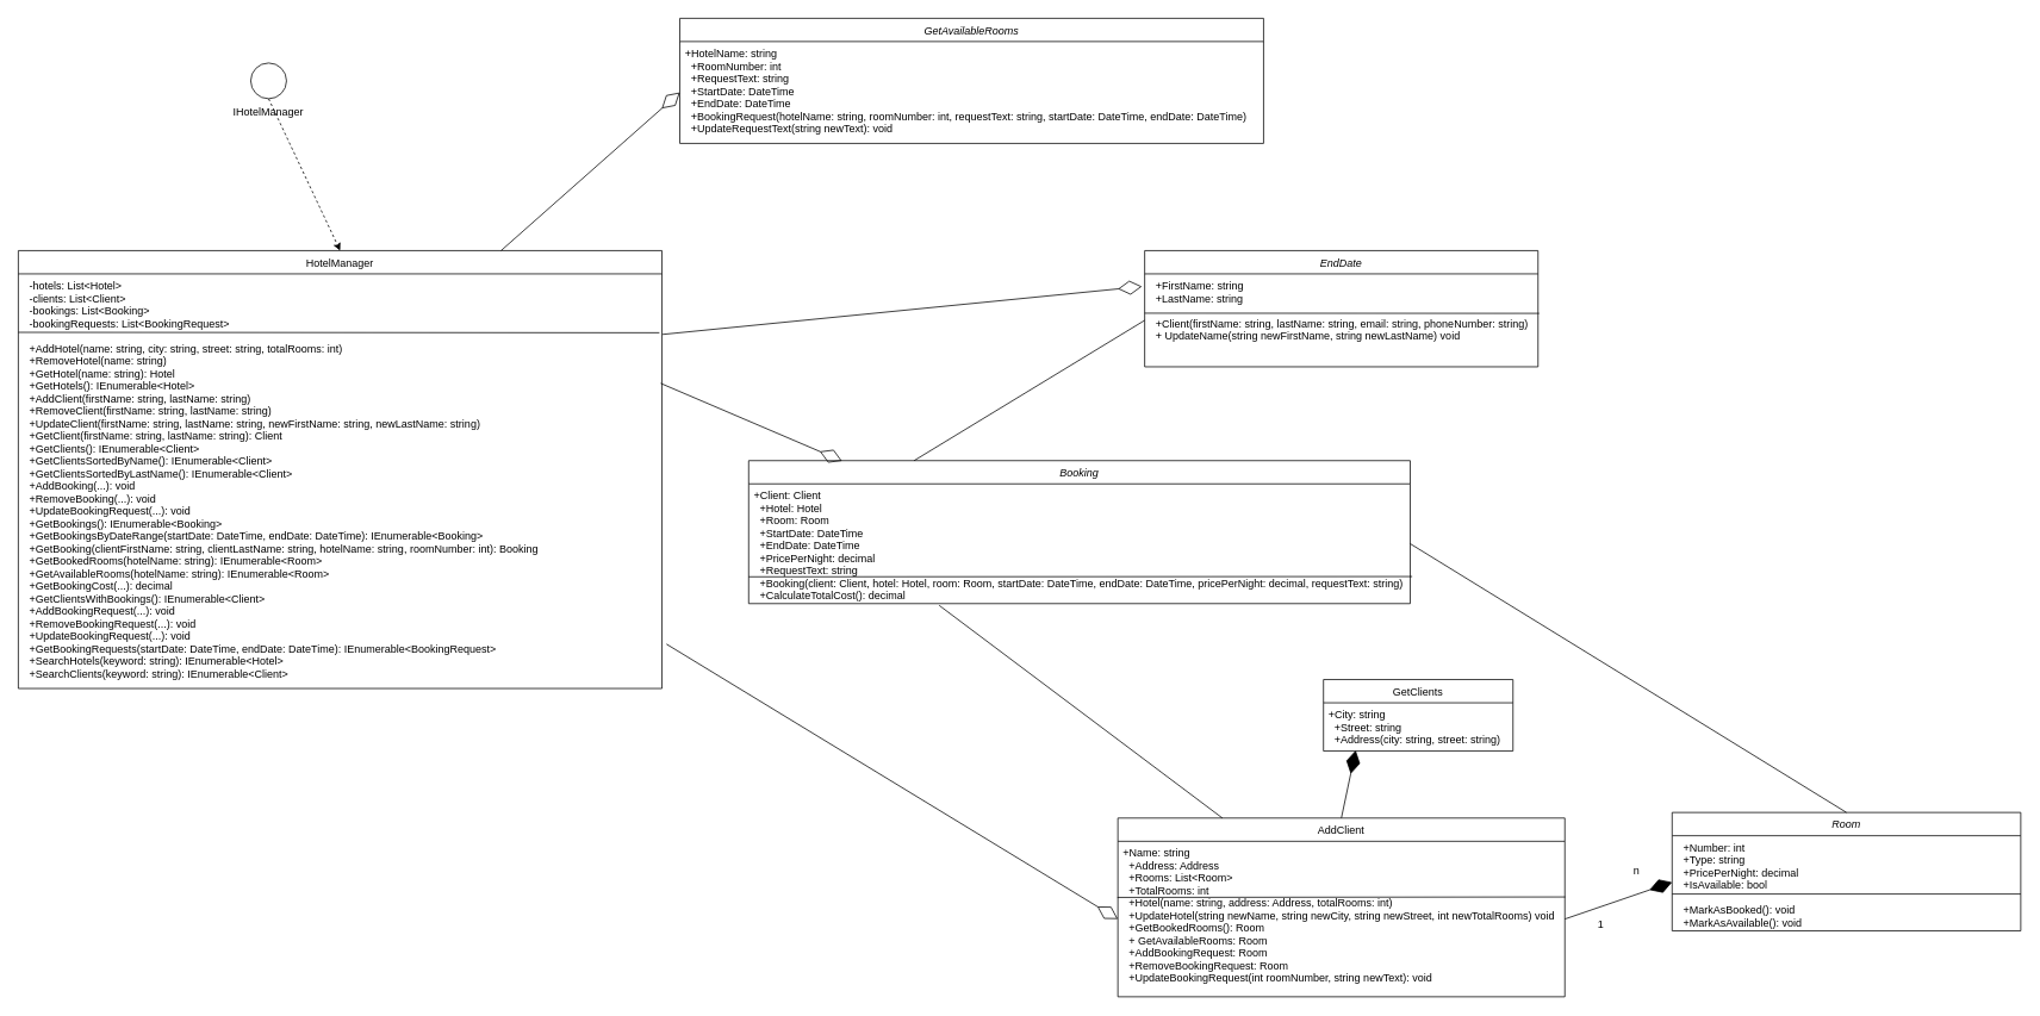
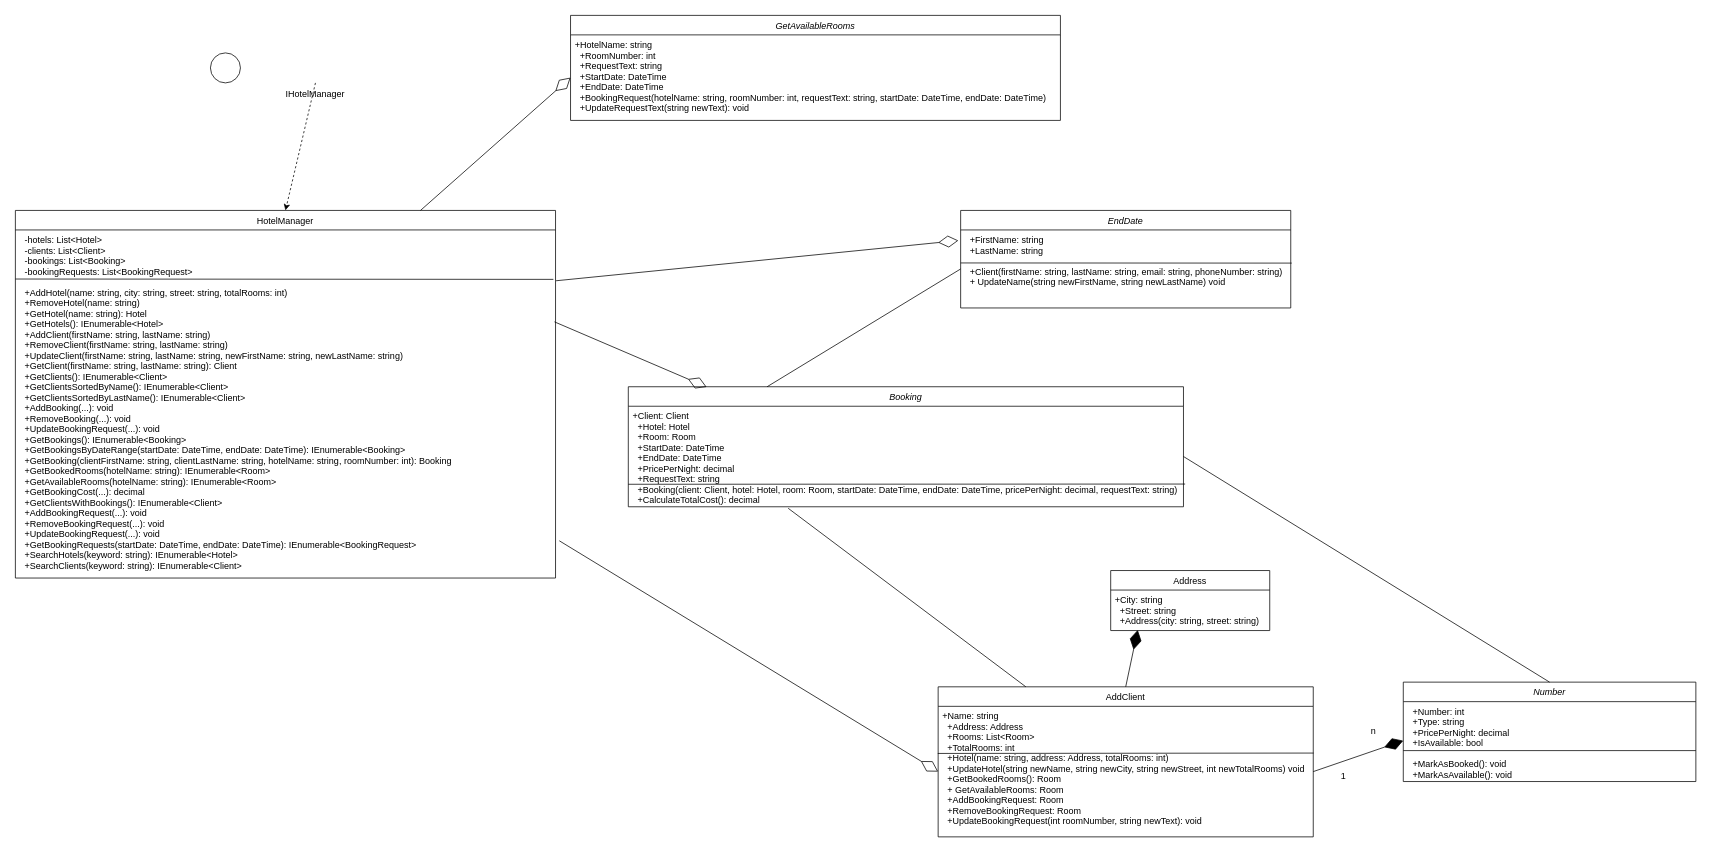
  <mxCell id="0" />
  <mxCell id="1" parent="0" />
- <mxCell id="2" value="Room" style="swimlane;fontStyle=2;align=center;verticalAlign=top;childLayout=stackLayout;horizontal=1;startSize=26;horizontalStack=0;resizeParent=1;resizeLast=0;collapsible=1;marginBottom=0;rounded=0;shadow=0;strokeWidth=1;" parent="1" vertex="1"><mxGeometry x="1870" y="908.75" width="390" height="132.5" as="geometry"><mxRectangle x="230" y="140" width="160" height="26" as="alternateBounds" /></mxGeometry></mxCell>
+ <mxCell id="2" value="Number" style="swimlane;fontStyle=2;align=center;verticalAlign=top;childLayout=stackLayout;horizontal=1;startSize=26;horizontalStack=0;resizeParent=1;resizeLast=0;collapsible=1;marginBottom=0;rounded=0;shadow=0;strokeWidth=1;" parent="1" vertex="1"><mxGeometry x="1870" y="908.75" width="390" height="132.5" as="geometry"><mxRectangle x="230" y="140" width="160" height="26" as="alternateBounds" /></mxGeometry></mxCell>
  <mxCell id="3" value="  +Number: int&#10;  +Type: string&#10;  +PricePerNight: decimal&#10;  +IsAvailable: bool&#10;&#10;  +MarkAsBooked(): void&#10;  +MarkAsAvailable(): void" style="text;align=left;verticalAlign=top;spacingLeft=4;spacingRight=4;overflow=hidden;rotatable=0;points=[[0,0.5],[1,0.5]];portConstraint=eastwest;" parent="2" vertex="1"><mxGeometry y="26" width="390" height="104" as="geometry" /></mxCell>
  <mxCell id="4" value="" style="endArrow=none;html=1;rounded=0;exitX=1.003;exitY=0.774;exitDx=0;exitDy=0;exitPerimeter=0;" parent="2" edge="1"><mxGeometry width="50" height="50" relative="1" as="geometry"><mxPoint x="390" y="91.25" as="sourcePoint" /><mxPoint y="91.25" as="targetPoint" /></mxGeometry></mxCell>
  <mxCell id="5" value="HotelManager" style="swimlane;fontStyle=0;align=center;verticalAlign=top;childLayout=stackLayout;horizontal=1;startSize=26;horizontalStack=0;resizeParent=1;resizeLast=0;collapsible=1;marginBottom=0;rounded=0;shadow=0;strokeWidth=1;" parent="1" vertex="1"><mxGeometry x="20" y="280" width="720" height="490" as="geometry"><mxRectangle x="130" y="380" width="160" height="26" as="alternateBounds" /></mxGeometry></mxCell>
  <mxCell id="6" value="  -hotels: List&lt;Hotel&gt;&#10;  -clients: List&lt;Client&gt;&#10;  -bookings: List&lt;Booking&gt;&#10;  -bookingRequests: List&lt;BookingRequest&gt;&#10;&#10;  +AddHotel(name: string, city: string, street: string, totalRooms: int)&#10;  +RemoveHotel(name: string)&#10;  +GetHotel(name: string): Hotel&#10;  +GetHotels(): IEnumerable&lt;Hotel&gt;&#10;  +AddClient(firstName: string, lastName: string)&#10;  +RemoveClient(firstName: string, lastName: string)&#10;  +UpdateClient(firstName: string, lastName: string, newFirstName: string, newLastName: string)&#10;  +GetClient(firstName: string, lastName: string): Client&#10;  +GetClients(): IEnumerable&lt;Client&gt;&#10;  +GetClientsSortedByName(): IEnumerable&lt;Client&gt;&#10;  +GetClientsSortedByLastName(): IEnumerable&lt;Client&gt;&#10;  +AddBooking(...): void&#10;  +RemoveBooking(...): void&#10;  +UpdateBookingRequest(...): void&#10;  +GetBookings(): IEnumerable&lt;Booking&gt;&#10;  +GetBookingsByDateRange(startDate: DateTime, endDate: DateTime): IEnumerable&lt;Booking&gt;&#10;  +GetBooking(clientFirstName: string, clientLastName: string, hotelName: string, roomNumber: int): Booking&#10;  +GetBookedRooms(hotelName: string): IEnumerable&lt;Room&gt;&#10;  +GetAvailableRooms(hotelName: string): IEnumerable&lt;Room&gt;&#10;  +GetBookingCost(...): decimal&#10;  +GetClientsWithBookings(): IEnumerable&lt;Client&gt;&#10;  +AddBookingRequest(...): void&#10;  +RemoveBookingRequest(...): void&#10;  +UpdateBookingRequest(...): void&#10;  +GetBookingRequests(startDate: DateTime, endDate: DateTime): IEnumerable&lt;BookingRequest&gt;&#10;  +SearchHotels(keyword: string): IEnumerable&lt;Hotel&gt;&#10;  +SearchClients(keyword: string): IEnumerable&lt;Client&gt;" style="text;align=left;verticalAlign=top;spacingLeft=4;spacingRight=4;overflow=hidden;rotatable=0;points=[[0,0.5],[1,0.5]];portConstraint=eastwest;" parent="5" vertex="1"><mxGeometry y="26" width="720" height="464" as="geometry" /></mxCell>
  <mxCell id="7" value="" style="endArrow=none;html=1;rounded=0;exitX=0.996;exitY=0.142;exitDx=0;exitDy=0;exitPerimeter=0;entryX=0;entryY=0.141;entryDx=0;entryDy=0;entryPerimeter=0;" parent="5" source="6" target="6" edge="1"><mxGeometry width="50" height="50" relative="1" as="geometry"><mxPoint x="470" y="230" as="sourcePoint" /><mxPoint x="520" y="180" as="targetPoint" /></mxGeometry></mxCell>
  <mxCell id="8" value="AddClient" style="swimlane;fontStyle=0;align=center;verticalAlign=top;childLayout=stackLayout;horizontal=1;startSize=26;horizontalStack=0;resizeParent=1;resizeLast=0;collapsible=1;marginBottom=0;rounded=0;shadow=0;strokeWidth=1;" parent="1" vertex="1"><mxGeometry x="1250" y="915" width="500" height="200" as="geometry"><mxRectangle x="340" y="380" width="170" height="26" as="alternateBounds" /></mxGeometry></mxCell>
  <mxCell id="9" value="" style="endArrow=none;html=1;rounded=0;exitX=1.001;exitY=0.358;exitDx=0;exitDy=0;exitPerimeter=0;entryX=-0.001;entryY=0.361;entryDx=0;entryDy=0;entryPerimeter=0;" parent="8" source="10" target="10" edge="1"><mxGeometry width="50" height="50" relative="1" as="geometry"><mxPoint x="656" y="89.41" as="sourcePoint" /><mxPoint x="-86" y="89.41" as="targetPoint" /></mxGeometry></mxCell>
  <mxCell id="10" value="+Name: string&#10;  +Address: Address&#10;  +Rooms: List&lt;Room&gt;&#10;  +TotalRooms: int&#10;  +Hotel(name: string, address: Address, totalRooms: int)&#10;  +UpdateHotel(string newName, string newCity, string newStreet, int newTotalRooms) void&#10;  +GetBookedRooms(): Room&#10;  + GetAvailableRooms: Room&#10;  +AddBookingRequest: Room&#10;  +RemoveBookingRequest: Room&#10;  +UpdateBookingRequest(int roomNumber, string newText): void" style="text;align=left;verticalAlign=top;spacingLeft=4;spacingRight=4;overflow=hidden;rotatable=0;points=[[0,0.5],[1,0.5]];portConstraint=eastwest;" parent="8" vertex="1"><mxGeometry y="26" width="500" height="174" as="geometry" /></mxCell>
- <mxCell id="11" value="GetClients" style="swimlane;fontStyle=0;align=center;verticalAlign=top;childLayout=stackLayout;horizontal=1;startSize=26;horizontalStack=0;resizeParent=1;resizeLast=0;collapsible=1;marginBottom=0;rounded=0;shadow=0;strokeWidth=1;" parent="1" vertex="1"><mxGeometry x="1480" y="760" width="212" height="80" as="geometry"><mxRectangle x="550" y="140" width="160" height="26" as="alternateBounds" /></mxGeometry></mxCell>
+ <mxCell id="11" value="Address" style="swimlane;fontStyle=0;align=center;verticalAlign=top;childLayout=stackLayout;horizontal=1;startSize=26;horizontalStack=0;resizeParent=1;resizeLast=0;collapsible=1;marginBottom=0;rounded=0;shadow=0;strokeWidth=1;" parent="1" vertex="1"><mxGeometry x="1480" y="760" width="212" height="80" as="geometry"><mxRectangle x="550" y="140" width="160" height="26" as="alternateBounds" /></mxGeometry></mxCell>
  <mxCell id="12" value="+City: string&#10;  +Street: string&#10;  +Address(city: string, street: string)" style="text;align=left;verticalAlign=top;spacingLeft=4;spacingRight=4;overflow=hidden;rotatable=0;points=[[0,0.5],[1,0.5]];portConstraint=eastwest;" parent="11" vertex="1"><mxGeometry y="26" width="212" height="54" as="geometry" /></mxCell>
  <mxCell id="13" value="EndDate" style="swimlane;fontStyle=2;align=center;verticalAlign=top;childLayout=stackLayout;horizontal=1;startSize=26;horizontalStack=0;resizeParent=1;resizeLast=0;collapsible=1;marginBottom=0;rounded=0;shadow=0;strokeWidth=1;" parent="1" vertex="1"><mxGeometry x="1280" y="280" width="440" height="130" as="geometry"><mxRectangle x="230" y="140" width="160" height="26" as="alternateBounds" /></mxGeometry></mxCell>
  <mxCell id="14" value="" style="endArrow=none;html=1;rounded=0;exitX=1.003;exitY=0.425;exitDx=0;exitDy=0;exitPerimeter=0;entryX=0;entryY=0.141;entryDx=0;entryDy=0;entryPerimeter=0;" parent="13" source="15" edge="1"><mxGeometry width="50" height="50" relative="1" as="geometry"><mxPoint x="742" y="70" as="sourcePoint" /><mxPoint y="70" as="targetPoint" /></mxGeometry></mxCell>
  <mxCell id="15" value="  +FirstName: string &#10;  +LastName: string &#10;&#10;  +Client(firstName: string, lastName: string, email: string, phoneNumber: string) &#10;  + UpdateName(string newFirstName, string newLastName) void" style="text;align=left;verticalAlign=top;spacingLeft=4;spacingRight=4;overflow=hidden;rotatable=0;points=[[0,0.5],[1,0.5]];portConstraint=eastwest;" parent="13" vertex="1"><mxGeometry y="26" width="440" height="104" as="geometry" /></mxCell>
  <mxCell id="16" value="GetAvailableRooms" style="swimlane;fontStyle=2;align=center;verticalAlign=top;childLayout=stackLayout;horizontal=1;startSize=26;horizontalStack=0;resizeParent=1;resizeLast=0;collapsible=1;marginBottom=0;rounded=0;shadow=0;strokeWidth=1;" parent="1" vertex="1"><mxGeometry x="760" y="20" width="653" height="140" as="geometry"><mxRectangle x="230" y="140" width="160" height="26" as="alternateBounds" /></mxGeometry></mxCell>
  <mxCell id="17" value="+HotelName: string&#10;  +RoomNumber: int&#10;  +RequestText: string&#10;  +StartDate: DateTime&#10;  +EndDate: DateTime&#10;  +BookingRequest(hotelName: string, roomNumber: int, requestText: string, startDate: DateTime, endDate: DateTime)&#10;  +UpdateRequestText(string newText): void" style="text;align=left;verticalAlign=top;spacingLeft=4;spacingRight=4;overflow=hidden;rotatable=0;points=[[0,0.5],[1,0.5]];portConstraint=eastwest;" parent="16" vertex="1"><mxGeometry y="26" width="653" height="114" as="geometry" /></mxCell>
  <mxCell id="18" value="Booking" style="swimlane;fontStyle=2;align=center;verticalAlign=top;childLayout=stackLayout;horizontal=1;startSize=26;horizontalStack=0;resizeParent=1;resizeLast=0;collapsible=1;marginBottom=0;rounded=0;shadow=0;strokeWidth=1;" parent="1" vertex="1"><mxGeometry x="837" y="515" width="740" height="160" as="geometry"><mxRectangle x="230" y="140" width="160" height="26" as="alternateBounds" /></mxGeometry></mxCell>
  <mxCell id="19" value="+Client: Client&#10;  +Hotel: Hotel&#10;  +Room: Room&#10;  +StartDate: DateTime&#10;  +EndDate: DateTime&#10;  +PricePerNight: decimal&#10;  +RequestText: string&#10;  +Booking(client: Client, hotel: Hotel, room: Room, startDate: DateTime, endDate: DateTime, pricePerNight: decimal, requestText: string)&#10;  +CalculateTotalCost(): decimal" style="text;align=left;verticalAlign=top;spacingLeft=4;spacingRight=4;overflow=hidden;rotatable=0;points=[[0,0.5],[1,0.5]];portConstraint=eastwest;" parent="18" vertex="1"><mxGeometry y="26" width="740" height="134" as="geometry" /></mxCell>
  <mxCell id="20" value="" style="endArrow=none;html=1;rounded=0;exitX=1.003;exitY=0.774;exitDx=0;exitDy=0;exitPerimeter=0;entryX=0;entryY=0.141;entryDx=0;entryDy=0;entryPerimeter=0;" parent="18" source="19" edge="1"><mxGeometry width="50" height="50" relative="1" as="geometry"><mxPoint x="717" y="131" as="sourcePoint" /><mxPoint y="130" as="targetPoint" /></mxGeometry></mxCell>
  <mxCell id="21" value="" style="ellipse;whiteSpace=wrap;html=1;aspect=fixed;" parent="1" vertex="1"><mxGeometry x="280" y="70" width="40" height="40" as="geometry" /></mxCell>
- <mxCell id="22" value="IHotelManager" style="text;html=1;align=center;verticalAlign=middle;whiteSpace=wrap;rounded=0;" parent="1" vertex="1"><mxGeometry x="270" y="110" width="60" height="30" as="geometry" /></mxCell>
+ <mxCell id="22" value="IHotelManager" style="text;html=1;align=center;verticalAlign=middle;whiteSpace=wrap;rounded=0;" parent="1" vertex="1"><mxGeometry x="390" y="110" width="60" height="30" as="geometry" /></mxCell>
  <mxCell id="23" value="" style="endArrow=classic;html=1;rounded=0;exitX=0.5;exitY=0;exitDx=0;exitDy=0;entryX=0.5;entryY=0;entryDx=0;entryDy=0;dashed=1;" parent="1" source="22" target="5" edge="1"><mxGeometry width="50" height="50" relative="1" as="geometry"><mxPoint x="310" y="280" as="sourcePoint" /><mxPoint x="360" y="230" as="targetPoint" /></mxGeometry></mxCell>
  <mxCell id="24" value="" style="endArrow=diamondThin;endFill=1;endSize=24;html=1;rounded=0;entryX=0.17;entryY=0.985;entryDx=0;entryDy=0;exitX=0.5;exitY=0;exitDx=0;exitDy=0;entryPerimeter=0;" parent="1" source="8" target="12" edge="1"><mxGeometry width="160" relative="1" as="geometry"><mxPoint x="1160" y="1235" as="sourcePoint" /><mxPoint x="1320" y="1235" as="targetPoint" /></mxGeometry></mxCell>
  <mxCell id="25" value="" style="endArrow=diamondThin;endFill=1;endSize=24;html=1;rounded=0;exitX=1;exitY=0.5;exitDx=0;exitDy=0;entryX=0;entryY=0.5;entryDx=0;entryDy=0;" parent="1" source="10" target="3" edge="1"><mxGeometry width="160" relative="1" as="geometry"><mxPoint x="1940" y="1145" as="sourcePoint" /><mxPoint x="2100" y="1145" as="targetPoint" /></mxGeometry></mxCell>
  <mxCell id="26" value="1" style="text;html=1;align=center;verticalAlign=middle;resizable=0;points=[];autosize=1;strokeColor=none;fillColor=none;" parent="1" vertex="1"><mxGeometry x="1775" y="1020" width="30" height="30" as="geometry" /></mxCell>
  <mxCell id="27" value="n" style="text;html=1;align=center;verticalAlign=middle;resizable=0;points=[];autosize=1;strokeColor=none;fillColor=none;" parent="1" vertex="1"><mxGeometry x="1815" y="960" width="30" height="30" as="geometry" /></mxCell>
  <mxCell id="28" value="" style="endArrow=diamondThin;endFill=0;endSize=24;html=1;rounded=0;exitX=0.998;exitY=0.264;exitDx=0;exitDy=0;exitPerimeter=0;entryX=0.141;entryY=0.002;entryDx=0;entryDy=0;entryPerimeter=0;" parent="1" source="6" target="18" edge="1"><mxGeometry width="160" relative="1" as="geometry"><mxPoint x="640" y="690" as="sourcePoint" /><mxPoint x="800" y="690" as="targetPoint" /></mxGeometry></mxCell>
  <mxCell id="29" value="" style="endArrow=diamondThin;endFill=0;endSize=24;html=1;rounded=0;entryX=-0.007;entryY=0.136;entryDx=0;entryDy=0;entryPerimeter=0;exitX=1.001;exitY=0.146;exitDx=0;exitDy=0;exitPerimeter=0;" parent="1" source="6" target="15" edge="1"><mxGeometry width="160" relative="1" as="geometry"><mxPoint x="770" y="280" as="sourcePoint" /><mxPoint x="985" y="354" as="targetPoint" /></mxGeometry></mxCell>
  <mxCell id="30" value="" style="endArrow=diamondThin;endFill=0;endSize=24;html=1;rounded=0;exitX=1.007;exitY=0.893;exitDx=0;exitDy=0;exitPerimeter=0;entryX=0;entryY=0.5;entryDx=0;entryDy=0;" parent="1" source="6" target="10" edge="1"><mxGeometry width="160" relative="1" as="geometry"><mxPoint x="749" y="436" as="sourcePoint" /><mxPoint x="964" y="510" as="targetPoint" /></mxGeometry></mxCell>
  <mxCell id="31" value="" style="endArrow=diamondThin;endFill=0;endSize=24;html=1;rounded=0;exitX=0.75;exitY=0;exitDx=0;exitDy=0;entryX=0;entryY=0.5;entryDx=0;entryDy=0;" parent="1" source="5" target="17" edge="1"><mxGeometry width="160" relative="1" as="geometry"><mxPoint x="890" y="490" as="sourcePoint" /><mxPoint x="1050" y="490" as="targetPoint" /></mxGeometry></mxCell>
  <mxCell id="32" value="" style="endArrow=none;html=1;rounded=0;exitX=0.25;exitY=0;exitDx=0;exitDy=0;entryX=0;entryY=0.5;entryDx=0;entryDy=0;" edge="1" parent="1" source="18" target="15"><mxGeometry width="50" height="50" relative="1" as="geometry"><mxPoint x="1520" y="670" as="sourcePoint" /><mxPoint x="1570" y="620" as="targetPoint" /></mxGeometry></mxCell>
  <mxCell id="33" value="" style="endArrow=none;html=1;rounded=0;exitX=0.288;exitY=1.015;exitDx=0;exitDy=0;exitPerimeter=0;" edge="1" parent="1" source="19" target="8"><mxGeometry width="50" height="50" relative="1" as="geometry"><mxPoint x="1520" y="670" as="sourcePoint" /><mxPoint x="1570" y="620" as="targetPoint" /></mxGeometry></mxCell>
  <mxCell id="34" value="" style="endArrow=none;html=1;rounded=0;exitX=1;exitY=0.5;exitDx=0;exitDy=0;entryX=0.5;entryY=0;entryDx=0;entryDy=0;" edge="1" parent="1" source="19" target="2"><mxGeometry width="50" height="50" relative="1" as="geometry"><mxPoint x="1520" y="670" as="sourcePoint" /><mxPoint x="1570" y="620" as="targetPoint" /></mxGeometry></mxCell>
